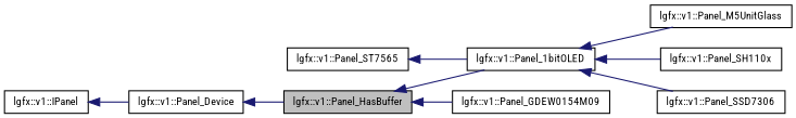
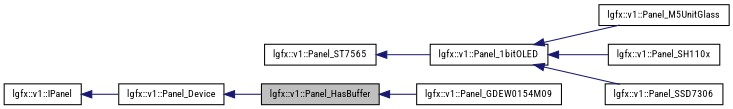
  digraph {
    fontname="Roboto Condensed"
    rankdir=LR
    node [color=black fillcolor=white fontname="Roboto Condensed" fontsize=10 shape=record style=filled]
    edge [color=midnightblue dir=back fontname="Roboto Condensed" fontsize=10 labelfontname=Helvetica labelfontsize=10 style=solid]
    n1 [fillcolor=grey75 fontcolor=black height=0.2 label="lgfx::v1::Panel_HasBuffer" width=0.4]
    n2 [height=0.2 label="lgfx::v1::Panel_1bitOLED" width=0.4]
    n3 [height=0.2 label="lgfx::v1::Panel_GDEW0154M09" width=0.4]
    n4 [height=0.2 label="lgfx::v1::Panel_M5UnitGlass" width=0.4]
    n5 [height=0.2 label="lgfx::v1::Panel_SH110x" width=0.4]
    n6 [height=0.2 label="lgfx::v1::Panel_SSD7306" width=0.4]
    n7 [height=0.2 label="lgfx::v1::Panel_Device" width=0.4]
    n8 [height=0.2 label="lgfx::v1::IPanel" width=0.4]
    n9 [height=0.2 label="lgfx::v1::Panel_ST7565" width=0.4]
-   n1 -> n2
    n1 -> n3
    n2 -> n4
    n2 -> n5
    n2 -> n6
    n7 -> n1
    n8 -> n7
    n9 -> n2
  }
